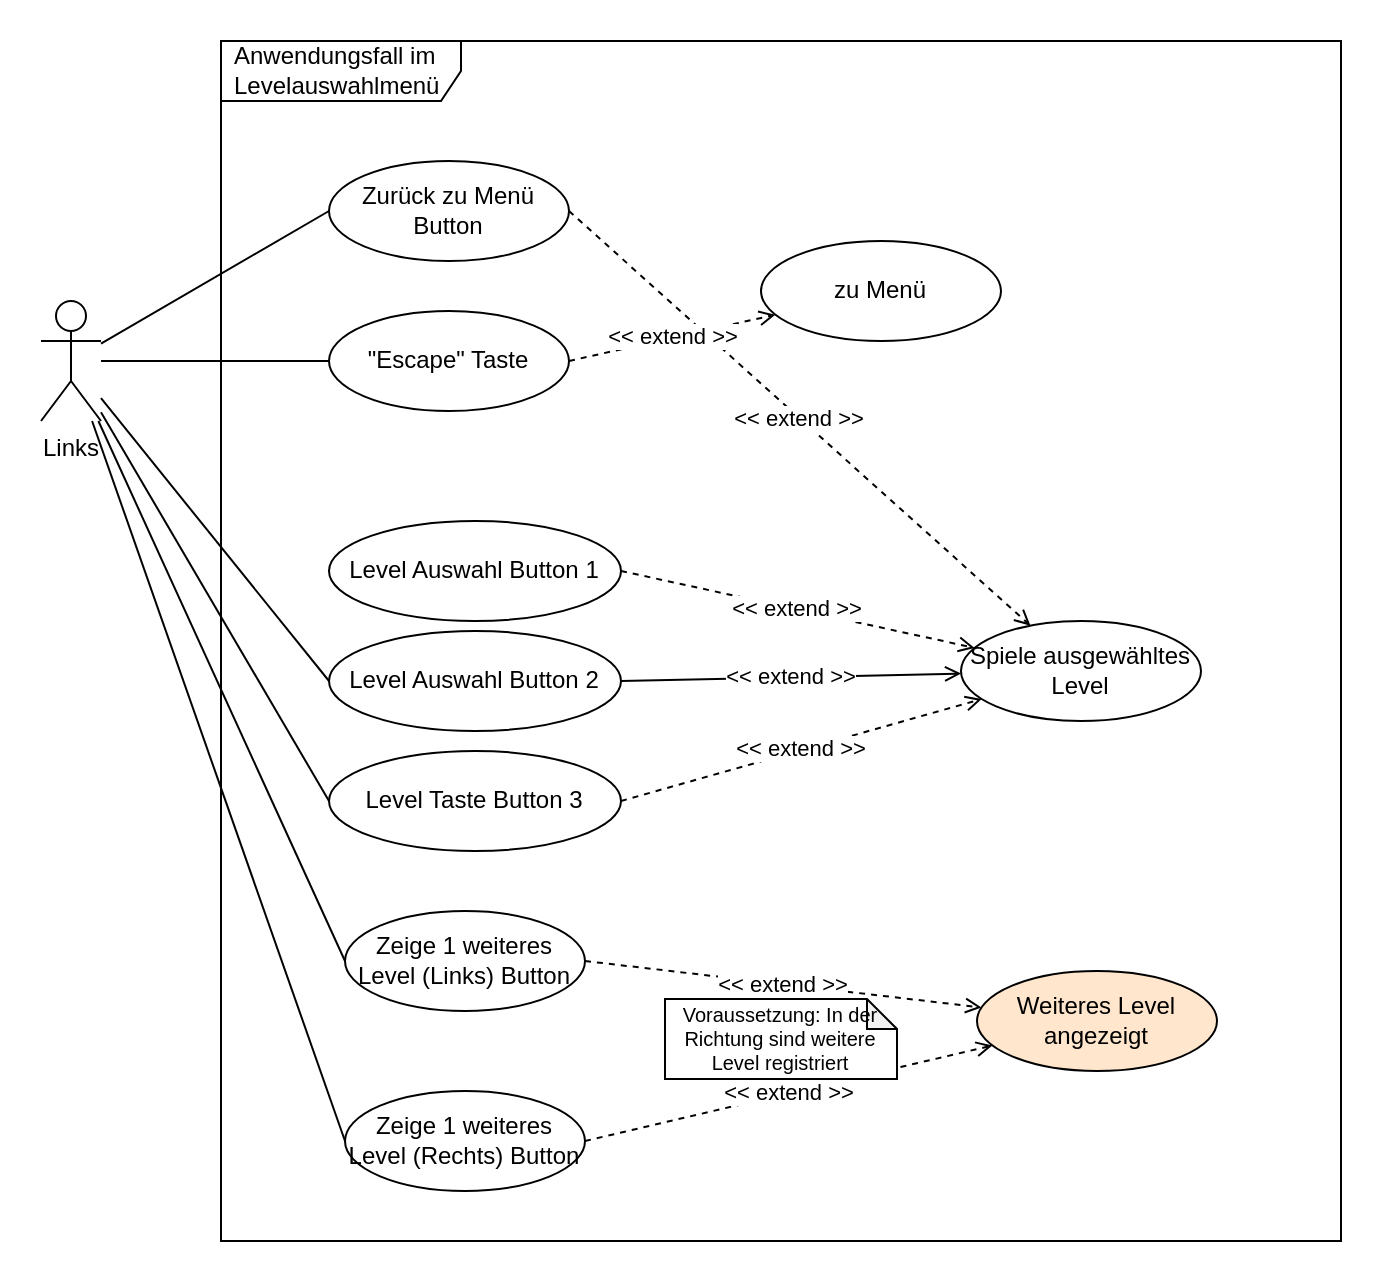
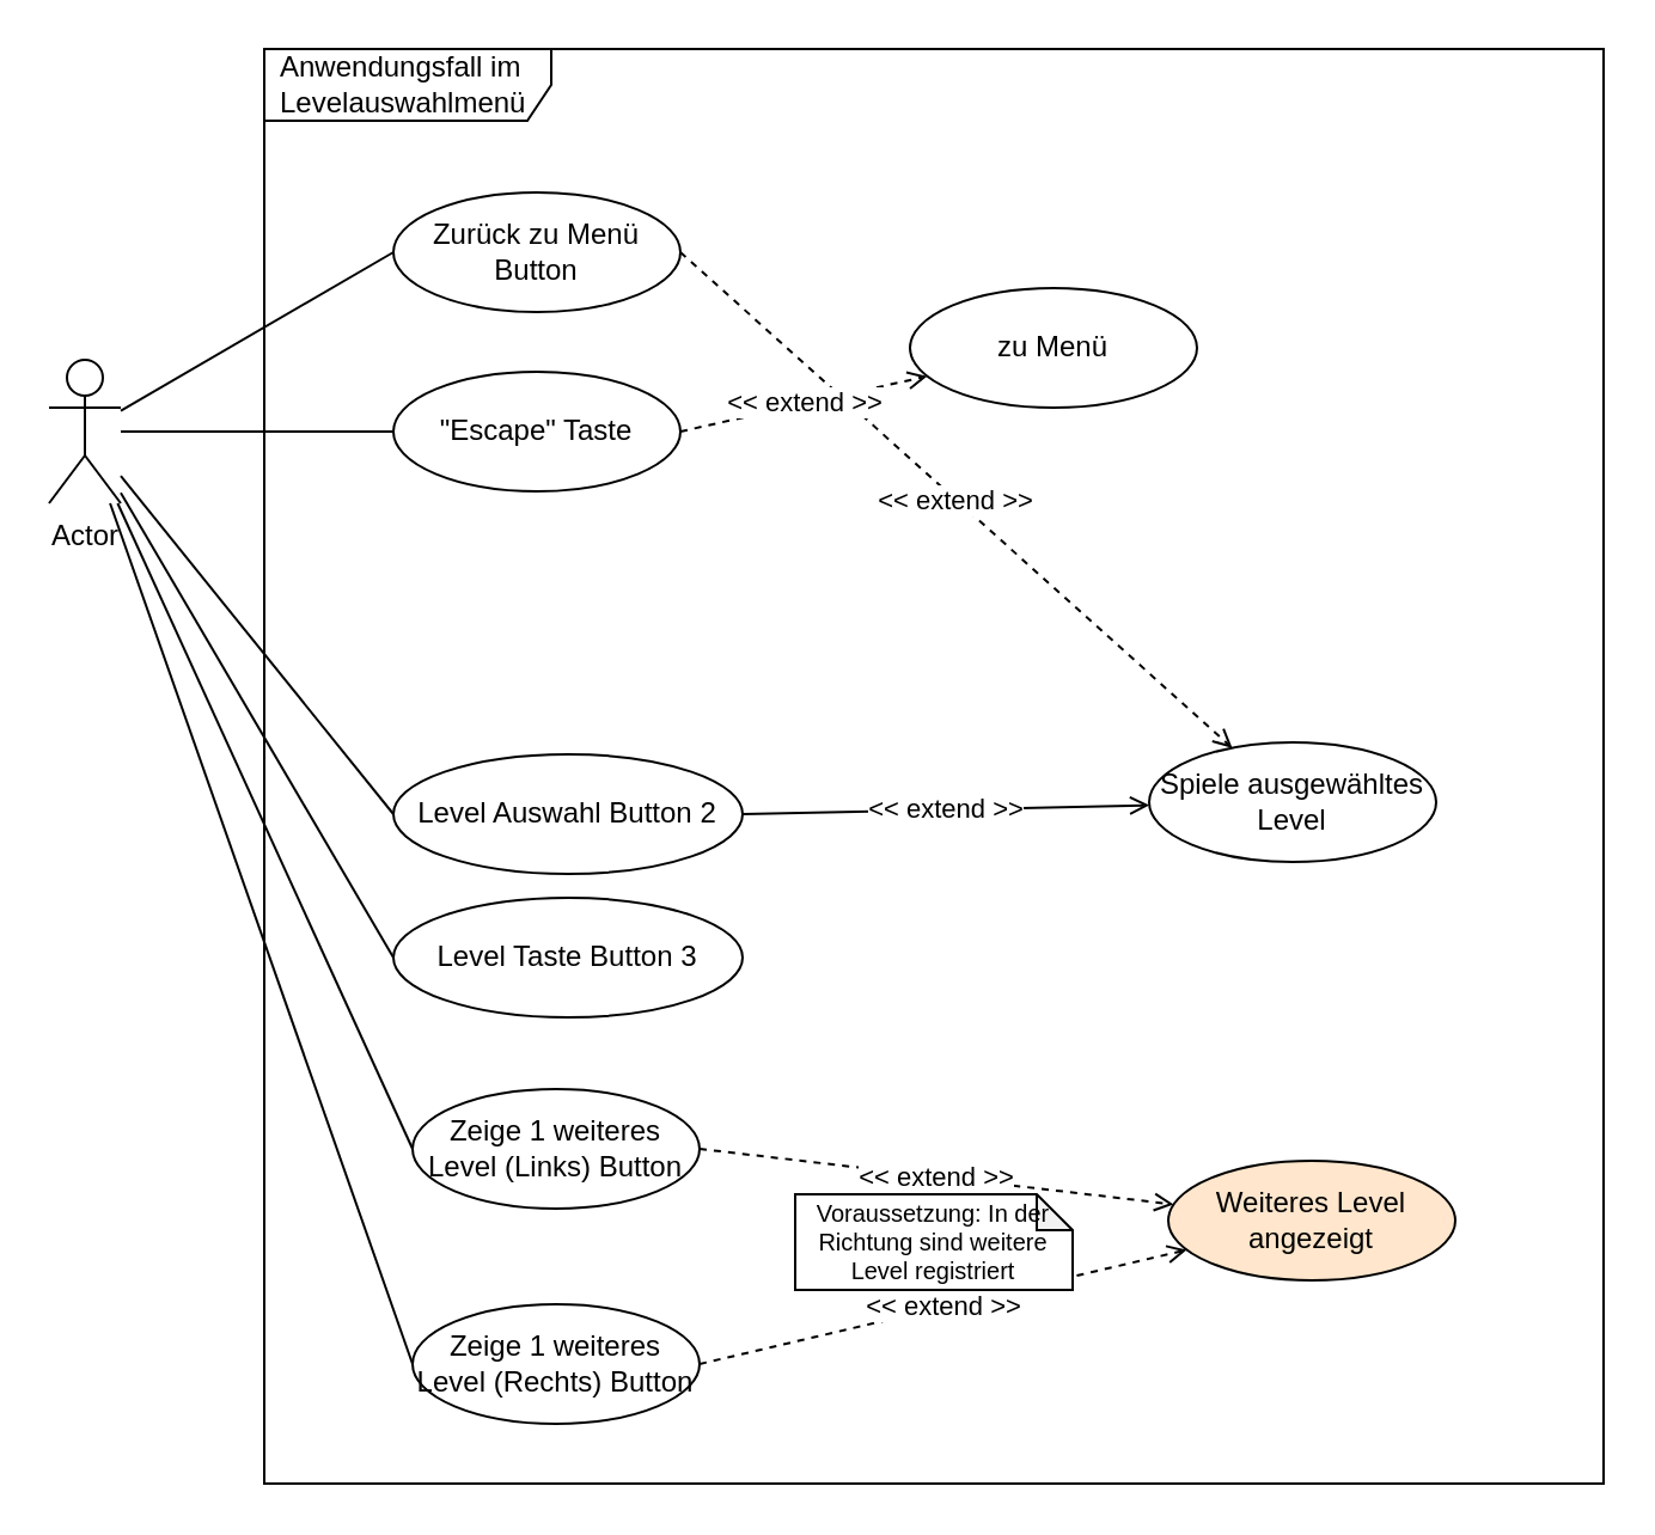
  <mxCell id="0" />
  <mxCell id="1" parent="0" />
- <mxCell id="2" value="Links" style="shape=umlActor;verticalLabelPosition=bottom;verticalAlign=top;html=1;outlineConnect=0;" vertex="1" parent="1"><mxGeometry x="20" y="150" width="30" height="60" as="geometry" /></mxCell>
+ <mxCell id="2" value="Actor" style="shape=umlActor;verticalLabelPosition=bottom;verticalAlign=top;html=1;outlineConnect=0;" vertex="1" parent="1"><mxGeometry x="20" y="150" width="30" height="60" as="geometry" /></mxCell>
  <mxCell id="3" value="Anwendungsfall im Levelauswahlmenü" style="shape=umlFrame;whiteSpace=wrap;html=1;width=120;height=30;boundedLbl=1;verticalAlign=middle;align=left;spacingLeft=5;" vertex="1" parent="1"><mxGeometry x="110" y="20" width="560" height="600" as="geometry" /></mxCell>
  <mxCell id="4" value="&lt;div&gt;Zurück zu Menü&lt;/div&gt;&lt;div&gt;Button&lt;br&gt;&lt;/div&gt;" style="ellipse;whiteSpace=wrap;html=1;" vertex="1" parent="1"><mxGeometry x="164" y="80" width="120" height="50" as="geometry" /></mxCell>
  <mxCell id="5" value="Zeige 1 weiteres Level (Rechts) Button" style="ellipse;whiteSpace=wrap;html=1;" vertex="1" parent="1"><mxGeometry x="172" y="545" width="120" height="50" as="geometry" /></mxCell>
  <mxCell id="6" value="Zeige 1 weiteres Level (Links) Button" style="ellipse;whiteSpace=wrap;html=1;" vertex="1" parent="1"><mxGeometry x="172" y="455" width="120" height="50" as="geometry" /></mxCell>
  <mxCell id="7" value="Weiteres Level angezeigt" style="ellipse;whiteSpace=wrap;html=1;fillColor=#ffe6cc;" vertex="1" parent="1"><mxGeometry x="488" y="485" width="120" height="50" as="geometry" /></mxCell>
  <mxCell id="8" value="&amp;lt;&amp;lt; extend &amp;gt;&amp;gt;" style="endArrow=open;dashed=1;html=1;rounded=0;endFill=0;exitX=1;exitY=0.5;exitDx=0;exitDy=0;" edge="1" parent="1" source="6" target="7"><mxGeometry width="50" height="50" relative="1" as="geometry"><mxPoint x="268" y="465" as="sourcePoint" /><mxPoint x="318" y="415" as="targetPoint" /></mxGeometry></mxCell>
  <mxCell id="9" value="&amp;lt;&amp;lt; extend &amp;gt;&amp;gt;" style="endArrow=open;dashed=1;html=1;rounded=0;endFill=0;exitX=1;exitY=0.5;exitDx=0;exitDy=0;" edge="1" parent="1" source="5" target="7"><mxGeometry width="50" height="50" relative="1" as="geometry"><mxPoint x="302" y="490" as="sourcePoint" /><mxPoint x="500.241" y="513.231" as="targetPoint" /></mxGeometry></mxCell>
  <mxCell id="10" value="Voraussetzung: In der Richtung sind weitere Level registriert" style="shape=note;whiteSpace=wrap;html=1;backgroundOutline=1;darkOpacity=0.05;size=15;fontSize=10;" vertex="1" parent="1"><mxGeometry x="332" y="499" width="116" height="40" as="geometry" /></mxCell>
  <mxCell id="11" value="Level Taste Button 3" style="ellipse;whiteSpace=wrap;html=1;" vertex="1" parent="1"><mxGeometry x="164" y="375" width="146" height="50" as="geometry" /></mxCell>
  <mxCell id="12" value="Level Auswahl Button 2" style="ellipse;whiteSpace=wrap;html=1;" vertex="1" parent="1"><mxGeometry x="164" y="315" width="146" height="50" as="geometry" /></mxCell>
- <mxCell id="13" value="Level Auswahl Button 1" style="ellipse;whiteSpace=wrap;html=1;" vertex="1" parent="1"><mxGeometry x="164" y="260" width="146" height="50" as="geometry" /></mxCell>
  <mxCell id="14" value="Spiele ausgewähltes Level" style="ellipse;whiteSpace=wrap;html=1;" vertex="1" parent="1"><mxGeometry x="480" y="310" width="120" height="50" as="geometry" /></mxCell>
- <mxCell id="15" value="&amp;lt;&amp;lt; extend &amp;gt;&amp;gt;" style="endArrow=open;dashed=1;html=1;rounded=0;endFill=0;exitX=1;exitY=0.5;exitDx=0;exitDy=0;" edge="1" parent="1" source="11" target="14"><mxGeometry width="50" height="50" relative="1" as="geometry"><mxPoint x="294" y="490" as="sourcePoint" /><mxPoint x="492.241" y="513.231" as="targetPoint" /></mxGeometry></mxCell>
  <mxCell id="16" value="&amp;lt;&amp;lt; extend &amp;gt;&amp;gt;" style="endArrow=open;dashed=0;html=1;rounded=0;endFill=0;exitX=1;exitY=0.5;exitDx=0;exitDy=0;" edge="1" parent="1" source="12" target="14"><mxGeometry width="50" height="50" relative="1" as="geometry"><mxPoint x="320" y="410" as="sourcePoint" /><mxPoint x="500.344" y="359.033" as="targetPoint" /></mxGeometry></mxCell>
- <mxCell id="17" value="&amp;lt;&amp;lt; extend &amp;gt;&amp;gt;" style="endArrow=open;dashed=1;html=1;rounded=0;endFill=0;exitX=1;exitY=0.5;exitDx=0;exitDy=0;" edge="1" parent="1" source="13" target="14"><mxGeometry width="50" height="50" relative="1" as="geometry"><mxPoint x="320" y="350" as="sourcePoint" /><mxPoint x="490.081" y="346.303" as="targetPoint" /></mxGeometry></mxCell>
  <mxCell id="18" value="" style="endArrow=none;html=1;rounded=0;fontSize=10;entryX=0;entryY=0.5;entryDx=0;entryDy=0;" edge="1" parent="1" source="2" target="4"><mxGeometry width="50" height="50" relative="1" as="geometry"><mxPoint x="260" y="230" as="sourcePoint" /><mxPoint x="310" y="180" as="targetPoint" /></mxGeometry></mxCell>
  <mxCell id="19" value="" style="endArrow=none;html=1;rounded=0;fontSize=10;entryX=0;entryY=0.5;entryDx=0;entryDy=0;" edge="1" parent="1" source="2" target="12"><mxGeometry width="50" height="50" relative="1" as="geometry"><mxPoint x="70" y="194.048" as="sourcePoint" /><mxPoint x="200.552" y="142.241" as="targetPoint" /></mxGeometry></mxCell>
  <mxCell id="20" value="" style="endArrow=none;html=1;rounded=0;fontSize=10;entryX=0;entryY=0.5;entryDx=0;entryDy=0;" edge="1" parent="1" source="2" target="11"><mxGeometry width="50" height="50" relative="1" as="geometry"><mxPoint x="80" y="204.048" as="sourcePoint" /><mxPoint x="210.552" y="152.241" as="targetPoint" /></mxGeometry></mxCell>
  <mxCell id="21" value="" style="endArrow=none;html=1;rounded=0;fontSize=10;entryX=0;entryY=0.5;entryDx=0;entryDy=0;" edge="1" parent="1" source="2" target="6"><mxGeometry width="50" height="50" relative="1" as="geometry"><mxPoint x="90" y="214.048" as="sourcePoint" /><mxPoint x="220.552" y="162.241" as="targetPoint" /></mxGeometry></mxCell>
  <mxCell id="22" value="" style="endArrow=none;html=1;rounded=0;fontSize=10;entryX=0;entryY=0.5;entryDx=0;entryDy=0;" edge="1" parent="1" source="2" target="5"><mxGeometry width="50" height="50" relative="1" as="geometry"><mxPoint x="100" y="224.048" as="sourcePoint" /><mxPoint x="230.552" y="172.241" as="targetPoint" /></mxGeometry></mxCell>
  <mxCell id="23" value="zu Menü" style="ellipse;whiteSpace=wrap;html=1;" vertex="1" parent="1"><mxGeometry x="380" y="120" width="120" height="50" as="geometry" /></mxCell>
  <mxCell id="24" value="&quot;Escape&quot; Taste" style="ellipse;whiteSpace=wrap;html=1;" vertex="1" parent="1"><mxGeometry x="164" y="155" width="120" height="50" as="geometry" /></mxCell>
  <mxCell id="25" value="&amp;lt;&amp;lt; extend &amp;gt;&amp;gt;" style="endArrow=open;dashed=1;html=1;rounded=0;endFill=0;exitX=1;exitY=0.5;exitDx=0;exitDy=0;" edge="1" parent="1" source="4" target="14"><mxGeometry width="50" height="50" relative="1" as="geometry"><mxPoint x="320" y="295" as="sourcePoint" /><mxPoint x="496.805" y="333.436" as="targetPoint" /></mxGeometry></mxCell>
  <mxCell id="26" value="&amp;lt;&amp;lt; extend &amp;gt;&amp;gt;" style="endArrow=open;dashed=1;html=1;rounded=0;endFill=0;exitX=1;exitY=0.5;exitDx=0;exitDy=0;" edge="1" parent="1" source="24" target="23"><mxGeometry width="50" height="50" relative="1" as="geometry"><mxPoint x="294" y="115" as="sourcePoint" /><mxPoint x="398.901" y="141.898" as="targetPoint" /></mxGeometry></mxCell>
  <mxCell id="27" value="" style="endArrow=none;html=1;rounded=0;fontSize=10;entryX=0;entryY=0.5;entryDx=0;entryDy=0;" edge="1" parent="1" source="2" target="24"><mxGeometry width="50" height="50" relative="1" as="geometry"><mxPoint x="60" y="181.279" as="sourcePoint" /><mxPoint x="174" y="115" as="targetPoint" /></mxGeometry></mxCell>
